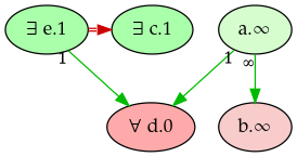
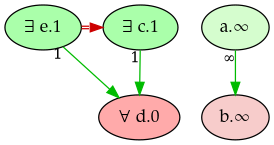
  digraph {
    rankdir=TB
    node [fillcolor="#AAFFAA" fontname=Palatino fontsize=14 style=filled]
    edge [color="#00BB00" dir=forward fontsize=12 labeldistance=1.5 style=solid taillabel=1]
    n1 [fillcolor="#FFAAAA" label="∀ d.0"]
    n2 [label="∃ e.1"]
    n3 [label="∃ c.1"]
    n4 [fillcolor="#d5fdce" label="a.∞"]
    n5 [fillcolor="#f7cccb" label="b.∞"]
    subgraph sub_1 {
      rank=max
      n1
    }
    subgraph sub_2 {
      rank=min
      n2
      n3
    }
    n2 -> n1
    n2 -> n3 [color="#CC0000:#CC0000" constraint=false style=dashed taillabel=""]
-   n4 -> n1
+   n3 -> n1
    n4 -> n5 [taillabel="∞"]
  }
